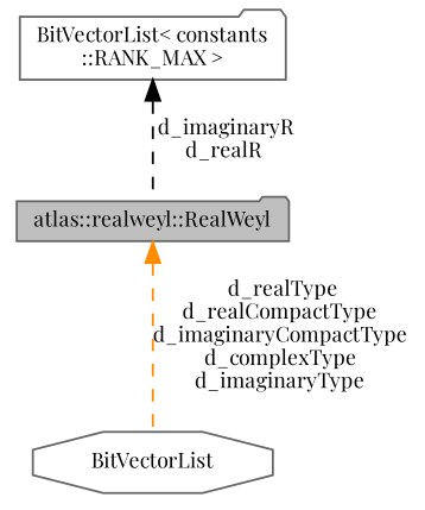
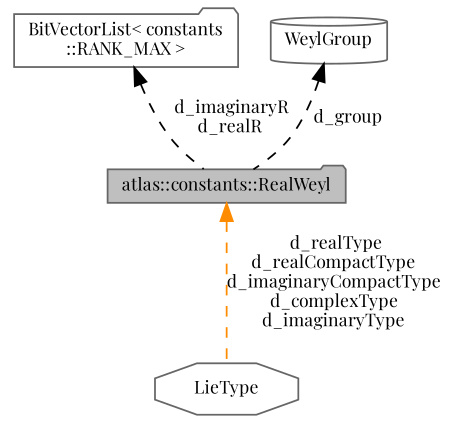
  digraph {
    fontname="Playfair Display"
    node [color=gray40 fillcolor=white fontname="Playfair Display" fontsize=10 shape=folder style=filled]
    edge [color=black dir=back fontname="Playfair Display" fontsize=10 labelfontname=Helvetica labelfontsize=10 style=dashed]
-   n1 [fillcolor=grey75 fontcolor=black height=0.2 label="atlas::realweyl::RealWeyl" width=0.4]
-   n2 [height=0.2 label=BitVectorList shape=octagon width=0.4]
+   n1 [fillcolor=grey75 fontcolor=black height=0.2 label="atlas::constants::RealWeyl" width=0.4]
+   n2 [height=0.2 label=LieType shape=octagon width=0.4]
    n3 [height=0.2 label="BitVectorList\< constants\l::RANK_MAX \>" width=0.4]
+   n4 [height=0.2 label=WeylGroup shape=cylinder width=0.4]
    n1 -> n2 [color=darkorange label=" d_realType\nd_realCompactType\nd_imaginaryCompactType\nd_complexType\nd_imaginaryType"]
    n3 -> n1 [label=" d_imaginaryR\nd_realR"]
+   n4 -> n1 [label=" d_group"]
  }
